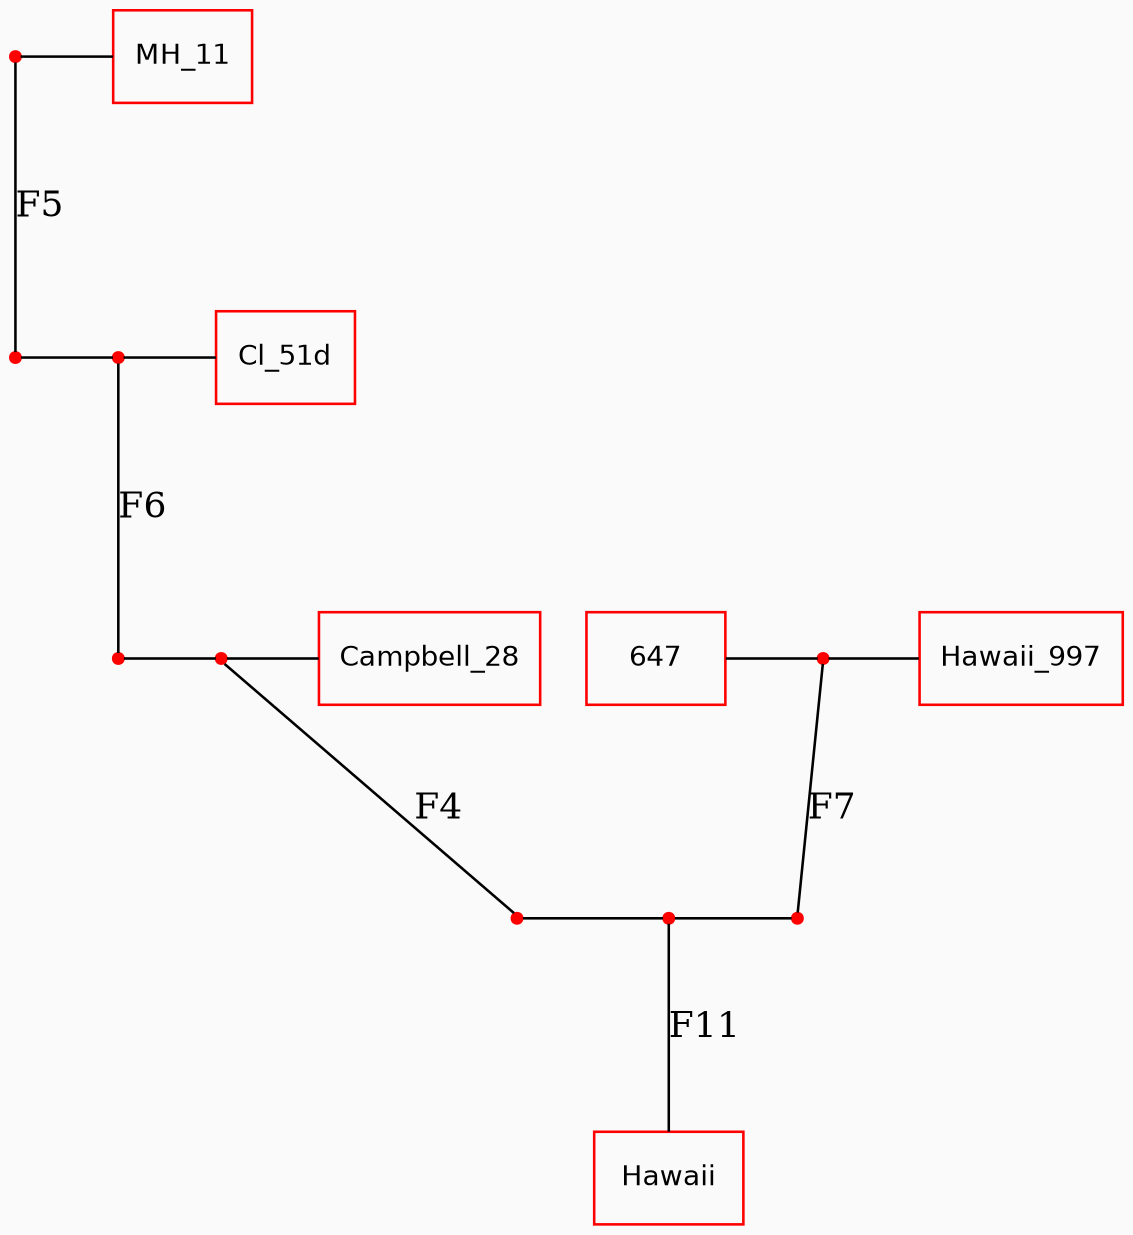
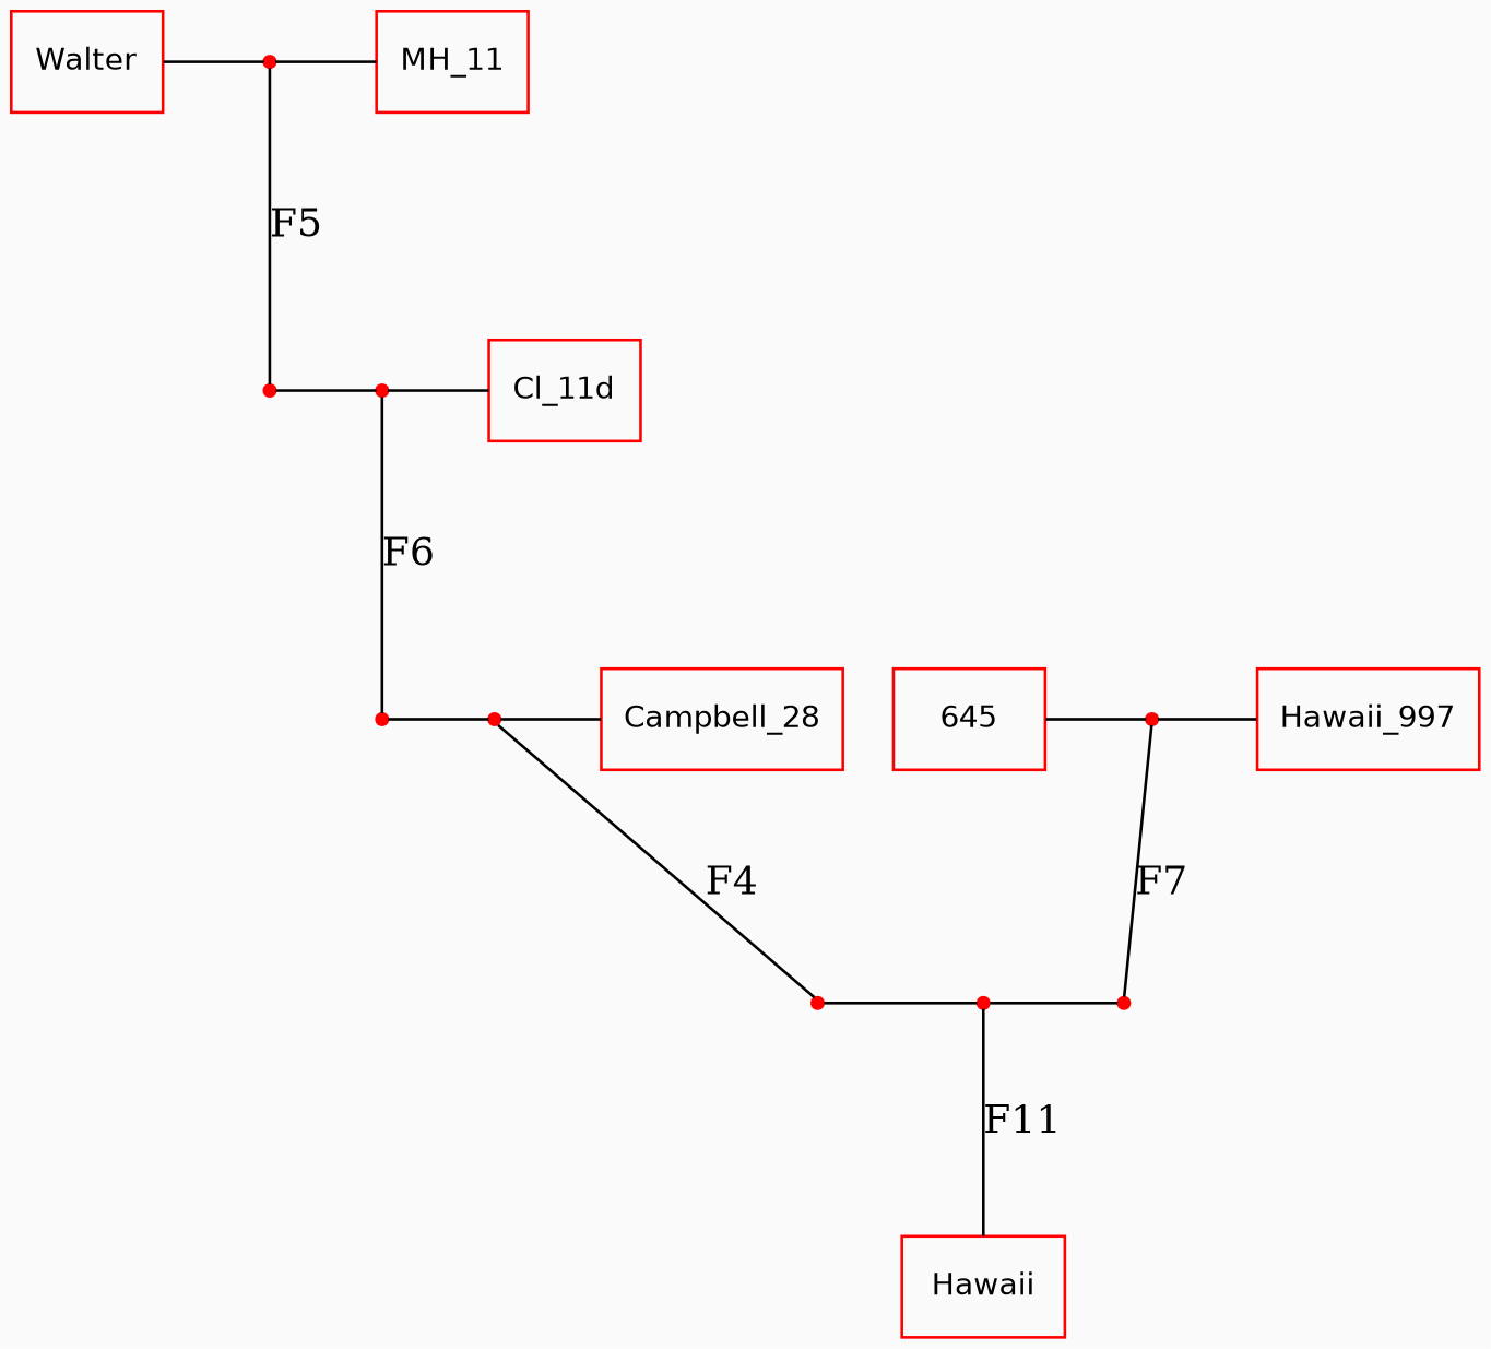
  graph {
    bgcolor="#FAFAFA"
    ranksep=.9
    node [color=red fontname=Helvetica fontsize=11 shape=point]
+   Walter [height=0.5 onmouseout="htm()" onmouseover="stm(Text[14],Style[12])" shape=box width=0.75]
    walterandmh [height=0.055556 width=0.055556]
    MH_11 [height=0.5 onmouseout="htm()" onmouseover="stm(Text[14],Style[12])" shape=box width=0.75]
-   Cl_11d [height=0.5 onmouseout="htm()" onmouseover="stm(Text[14],Style[12])" shape=box width=0.75 label=Cl_51d]
+   Cl_11d [height=0.5 onmouseout="htm()" onmouseover="stm(Text[14],Style[12])" shape=box width=0.75]
    f5joint [height=0.055556 width=0.055556]
    f5jointandcl [height=0.055556 width=0.055556]
    Campbell_28 [height=0.5 onmouseout="htm()" onmouseover="stm(Text[14],Style[12])" shape=box width=1.1111]
-   645 [height=0.5 onmouseout="htm()" onmouseover="stm(Text[14],Style[12])" shape=box width=0.75 label=647]
+   645 [height=0.5 onmouseout="htm()" onmouseover="stm(Text[14],Style[12])" shape=box width=0.75]
    hawaiiand645 [height=0.055556 width=0.055556]
    Hawaii_997 [height=0.5 onmouseout="htm()" onmouseover="stm(Text[14],Style[12])" shape=box width=1.0278]
    f6joint [height=0.055556 width=0.055556]
    f6jointandcampbell [height=0.055556 width=0.055556]
    f4joint [height=0.055556 width=0.055556]
    f4jointandf7joint [height=0.055556 width=0.055556]
    f7joint [height=0.055556 width=0.055556]
    n16 [height=0.5 label=Hawaii onmouseout="htm()" onmouseover="stm(Text[14],Style[12])" shape=box width=0.80556]
    subgraph sub_1 {
      rank=same
+     Walter
      walterandmh
      MH_11
    }
    subgraph sub_2 {
      rank=same
      Cl_11d
      f5joint
      f5jointandcl
    }
    subgraph sub_3 {
      rank=same
      Campbell_28
      645
      hawaiiand645
      Hawaii_997
      f6joint
      f6jointandcampbell
    }
    subgraph sub_4 {
      rank=same
      f4joint
      f4jointandf7joint
      f7joint
    }
    subgraph sub_5 {
      rank=same
      n16
    }
+   Walter -- walterandmh
    walterandmh -- MH_11
    walterandmh -- f5joint [label=F5 labeldistance=3]
    f5joint -- f5jointandcl
    f5jointandcl -- Cl_11d
    f5jointandcl -- f6joint [label=F6 labeldistance=1]
    645 -- hawaiiand645
    hawaiiand645 -- Hawaii_997
    hawaiiand645 -- f7joint [label=F7 labeldistance=1]
    f6joint -- f6jointandcampbell
    f6jointandcampbell -- Campbell_28
    f6jointandcampbell -- f4joint [label=F4 labeldistance=1]
    f4joint -- f4jointandf7joint
    f4jointandf7joint -- f7joint
    f4jointandf7joint -- n16 [label=F11 labeldistance=1]
  }
